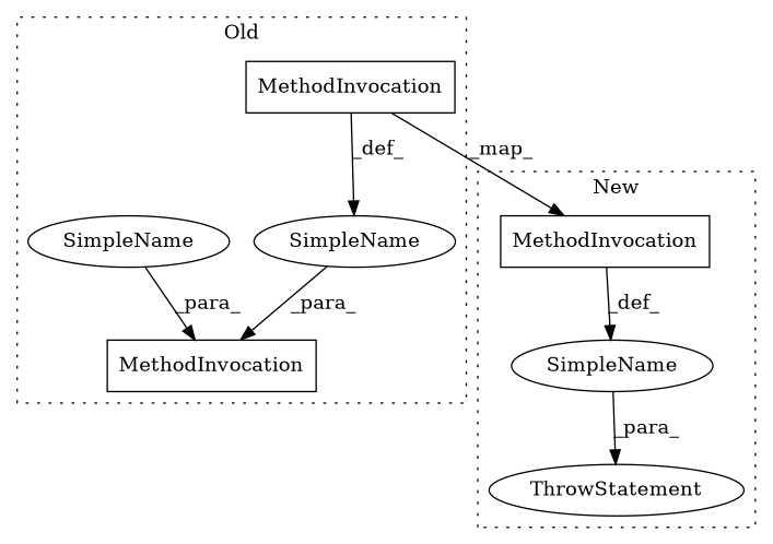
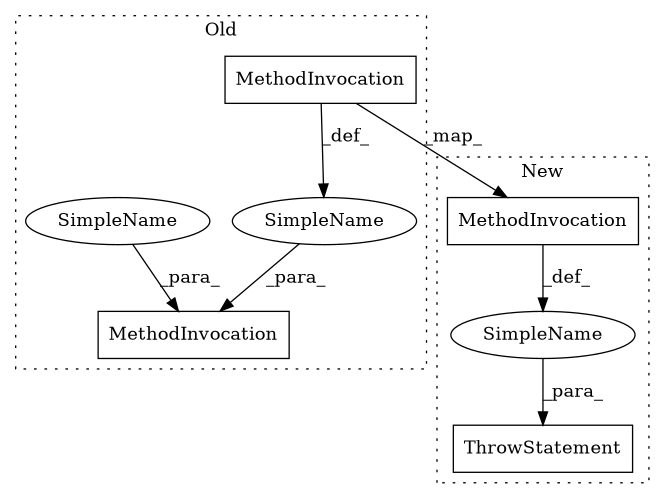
  digraph {
    node [a=32 l="11,1" shape=box]
    n1 [label=MethodInvocation s="4823,4898"]
    n2 [a=42 label=SimpleName shape=ellipse l=""]
-   n3 [a=53 l=6 label=ThrowStatement s=4817 shape=ellipse]
+   n3 [a=53 l=6 label=ThrowStatement s=4817]
    n4 [label=MethodInvocation s="4828,4920"]
    n5 [label=MethodInvocation s="4839,4914"]
    n6 [a=42 label=SimpleName shape=ellipse l=""]
    n7 [a=42 l=4 label=SimpleName s=4916 shape=ellipse]
    subgraph cluster_1 {
      label=New
      style=dotted
      n1
      n2
      n3
    }
    subgraph cluster_2 {
      label=Old
      style=dotted
      n4
      n5
      n6
      n7
    }
    n1 -> n2 [label=_def_]
    n2 -> n3 [label=_para_]
    n5 -> n1 [label=_map_]
    n5 -> n6 [label=_def_]
    n6 -> n4 [label=_para_]
    n7 -> n4 [label=_para_]
  }
